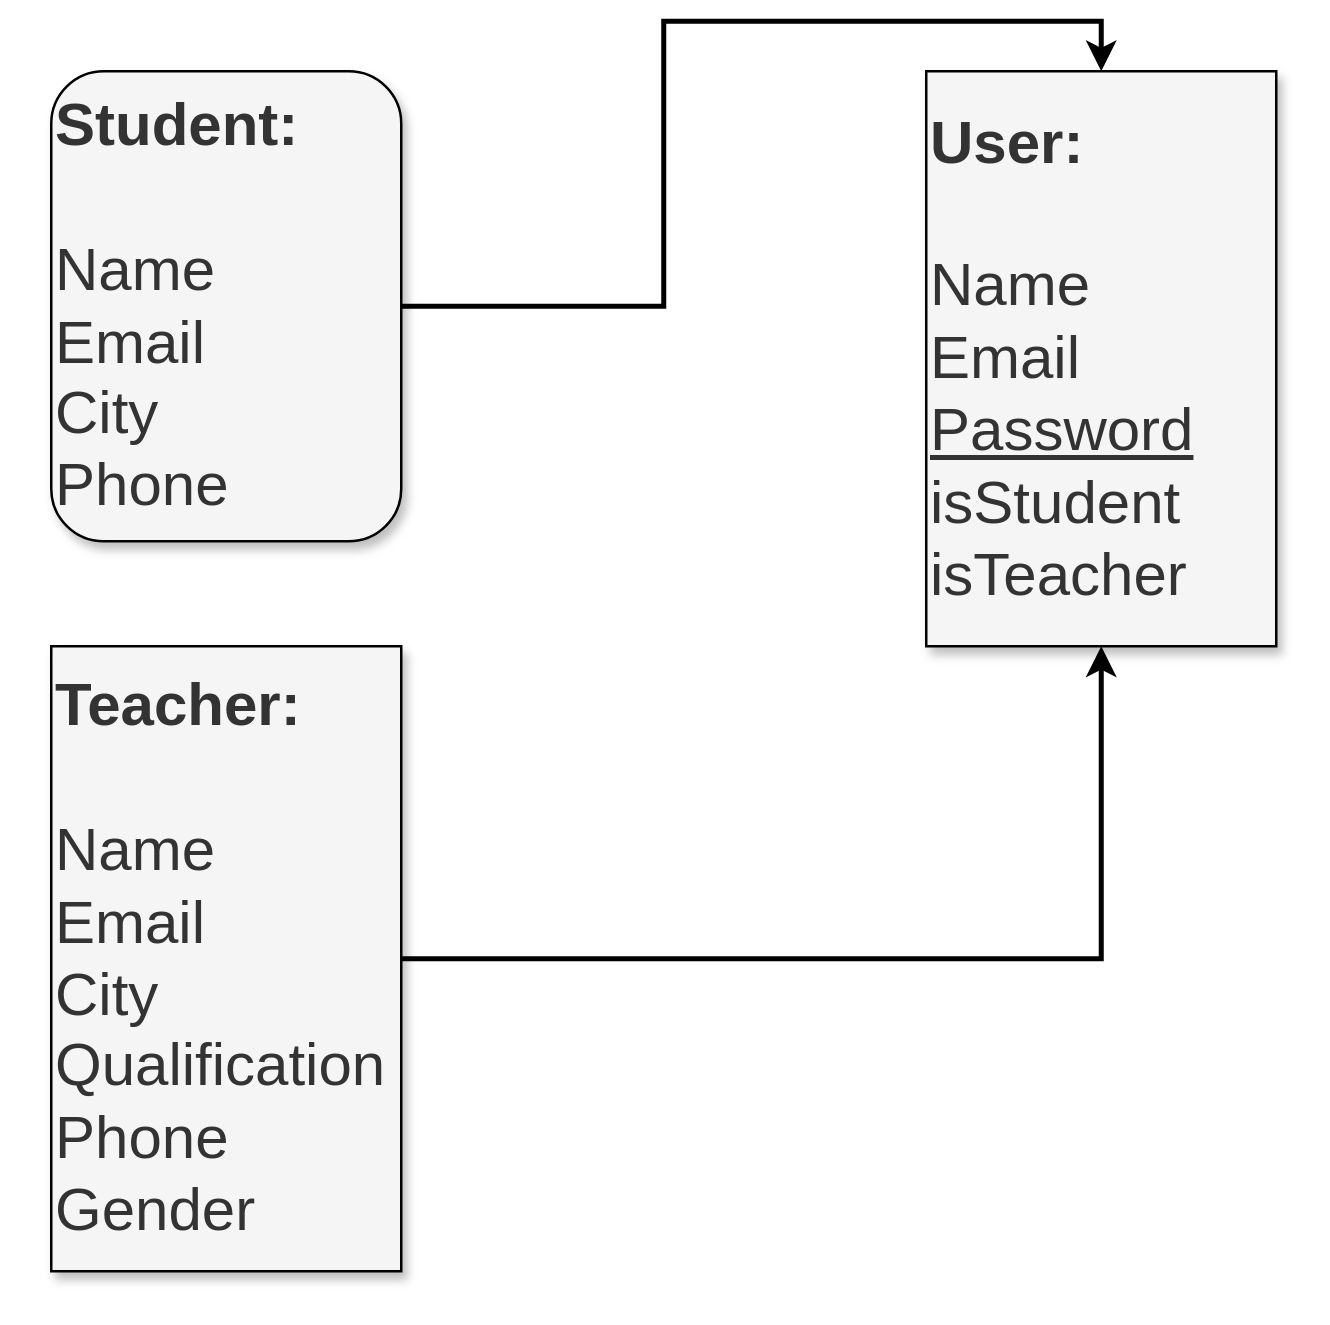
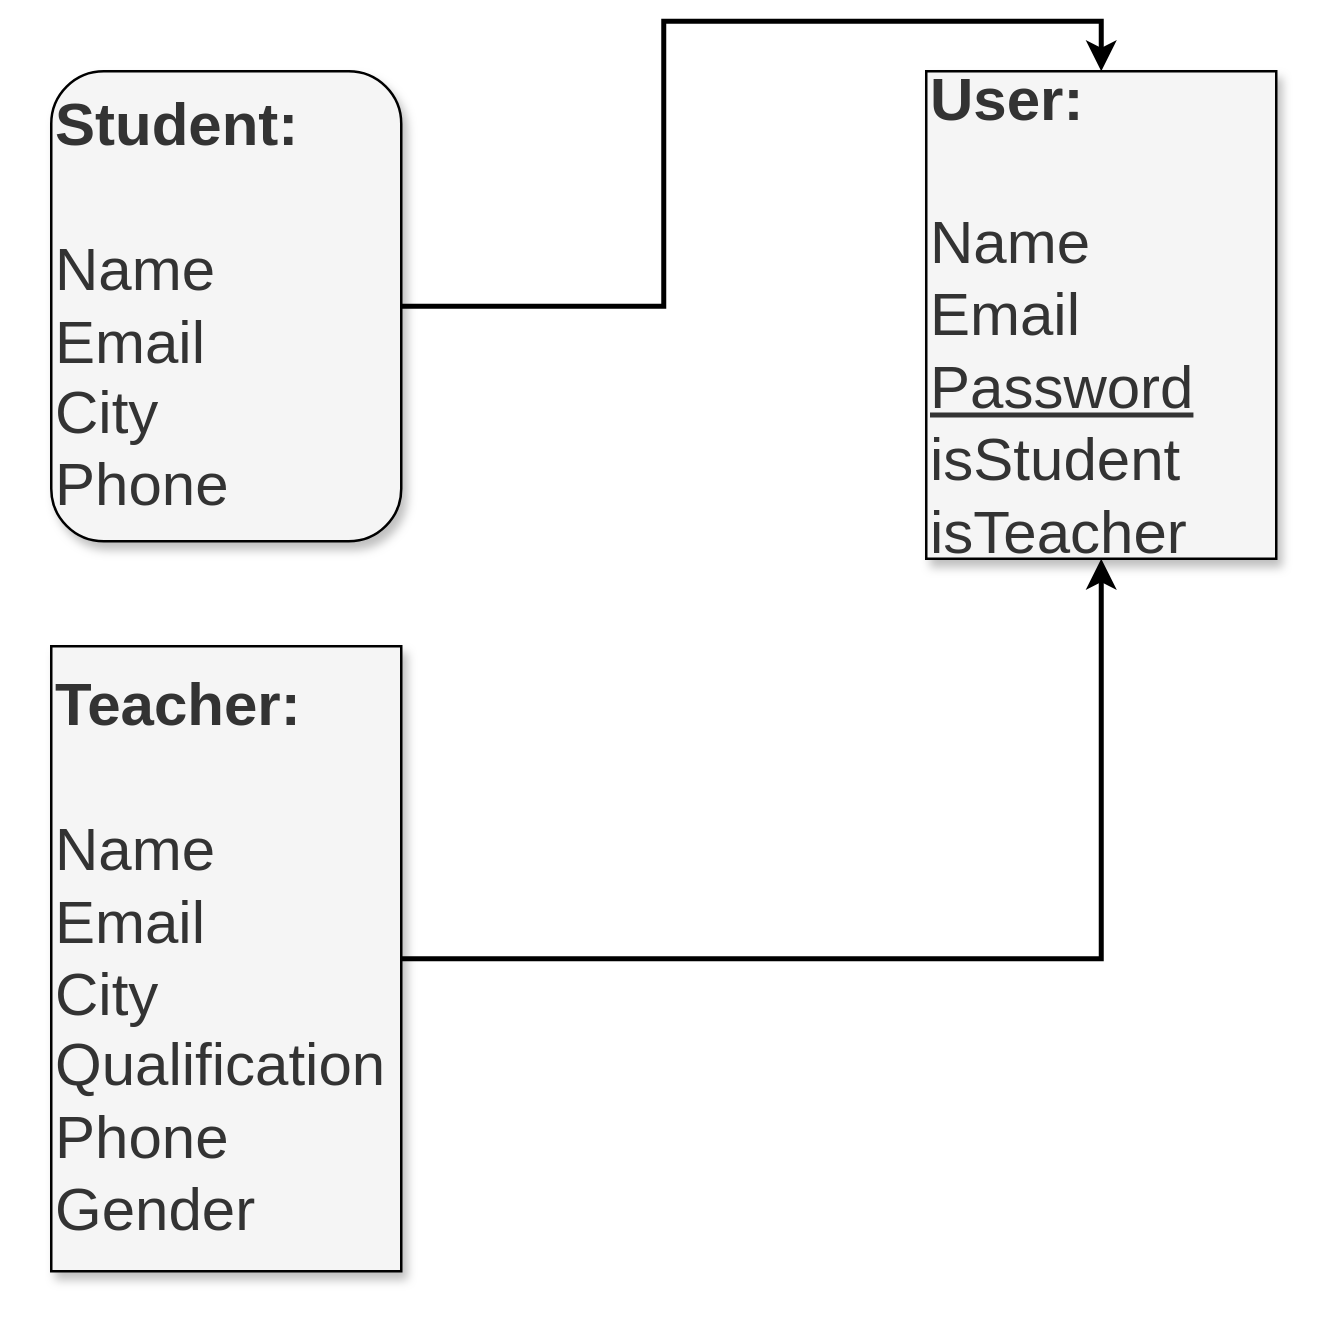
  <mxCell id="0" />
  <mxCell id="1" parent="0" />
  <mxCell id="2" style="edgeStyle=orthogonalEdgeStyle;rounded=0;orthogonalLoop=1;jettySize=auto;html=1;entryX=0.5;entryY=0;entryDx=0;entryDy=0;fontSize=24;strokeWidth=2;" edge="1" parent="1" source="3" target="4"><mxGeometry relative="1" as="geometry" /></mxCell>
  <mxCell id="3" value="&lt;font style=&quot;font-size: 24px;&quot;&gt;&lt;b&gt;Student:&lt;br&gt;&lt;br&gt;&lt;/b&gt;Name&lt;br&gt;Email&lt;br&gt;City&lt;br&gt;Phone&lt;/font&gt;" style="whiteSpace=wrap;html=1;align=left;fillColor=#f5f5f5;strokeColor=default;fontColor=#333333;gradientColor=none;perimeterSpacing=0;glass=0;shadow=1;rounded=1;" vertex="1" parent="1"><mxGeometry x="20" y="20" width="140" height="188" as="geometry" /></mxCell>
- <mxCell id="4" value="&lt;font style=&quot;font-size: 24px;&quot;&gt;&lt;b&gt;User:&lt;br&gt;&lt;br&gt;&lt;/b&gt;Name&lt;br&gt;Email&lt;br&gt;&lt;u&gt;Password&lt;br&gt;&lt;/u&gt;isStudent&lt;br&gt;isTeacher&lt;br&gt;&lt;/font&gt;" style="rounded=0;whiteSpace=wrap;html=1;align=left;fillColor=#f5f5f5;strokeColor=default;fontColor=#333333;gradientColor=none;perimeterSpacing=0;glass=0;shadow=1;" vertex="1" parent="1"><mxGeometry x="370" y="20" width="140" height="230" as="geometry" /></mxCell>
+ <mxCell id="4" value="&lt;font style=&quot;font-size: 24px;&quot;&gt;&lt;b&gt;User:&lt;br&gt;&lt;br&gt;&lt;/b&gt;Name&lt;br&gt;Email&lt;br&gt;&lt;u&gt;Password&lt;br&gt;&lt;/u&gt;isStudent&lt;br&gt;isTeacher&lt;br&gt;&lt;/font&gt;" style="rounded=0;whiteSpace=wrap;html=1;align=left;fillColor=#f5f5f5;strokeColor=default;fontColor=#333333;gradientColor=none;perimeterSpacing=0;glass=0;shadow=1;" vertex="1" parent="1"><mxGeometry x="370" y="20" width="140" height="195" as="geometry" /></mxCell>
  <mxCell id="5" style="edgeStyle=orthogonalEdgeStyle;rounded=0;orthogonalLoop=1;jettySize=auto;html=1;fontSize=24;entryX=0.5;entryY=1;entryDx=0;entryDy=0;strokeWidth=2;" edge="1" parent="1" source="6" target="4"><mxGeometry relative="1" as="geometry"><mxPoint x="440" y="260" as="targetPoint" /><Array as="points"><mxPoint x="440" y="375" /></Array></mxGeometry></mxCell>
  <mxCell id="6" value="&lt;font style=&quot;font-size: 24px;&quot;&gt;&lt;b&gt;Teacher:&lt;br&gt;&lt;br&gt;&lt;/b&gt;Name&lt;br&gt;Email&lt;br&gt;City&lt;br&gt;Qualification&lt;br&gt;Phone&lt;br&gt;Gender&lt;br&gt;&lt;/font&gt;" style="rounded=0;whiteSpace=wrap;html=1;align=left;fillColor=#f5f5f5;strokeColor=default;fontColor=#333333;gradientColor=none;perimeterSpacing=0;glass=0;shadow=1;" vertex="1" parent="1"><mxGeometry x="20" y="250" width="140" height="250" as="geometry" /></mxCell>
